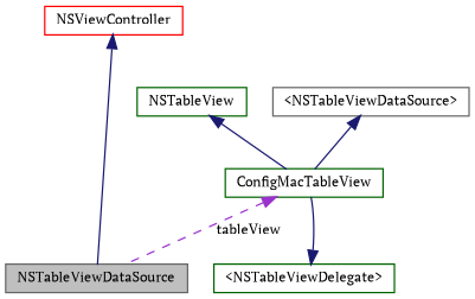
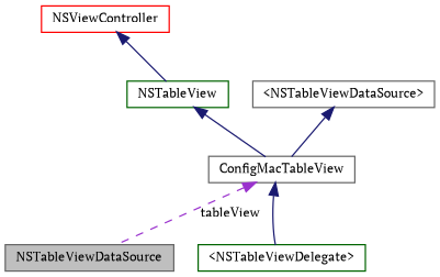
  digraph {
    fontname="PT Serif"
    node [color=darkgreen fillcolor=white fontname="PT Serif" fontsize=10 shape=record style=filled]
    edge [color=midnightblue dir=back fontname="PT Serif" fontsize=10 labelfontname=Helvetica labelfontsize=10 style=solid]
    n1 [color=gray40 fillcolor=grey75 fontcolor=black height=0.2 label=NSTableViewDataSource width=0.4]
    n2 [color=red height=0.2 label=NSViewController width=0.4]
-   n3 [height=0.2 label=ConfigMacTableView width=0.4]
+   n3 [color=gray40 height=0.2 label=ConfigMacTableView width=0.4]
    n4 [height=0.2 label=NSTableView width=0.4]
    n5 [color=gray40 height=0.2 label="\<NSTableViewDataSource\>" width=0.4]
    n6 [height=0.2 label="\<NSTableViewDelegate\>" width=0.4]
-   n2 -> n1
+   n2 -> n4
    n3 -> n1 [color=darkorchid3 label=" tableView" style=dashed]
    n4 -> n3
    n5 -> n3
-   n6 -> n3
+   n3 -> n6
  }
